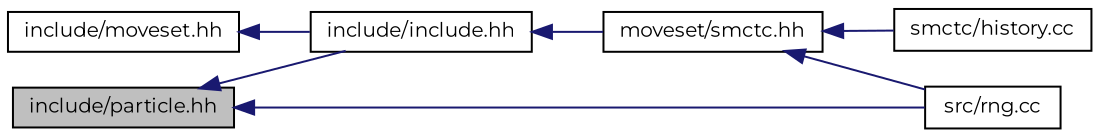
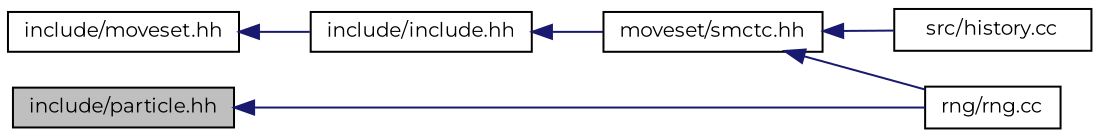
  digraph {
    fontname=Montserrat
    rankdir=LR
    node [color=black fillcolor=white fontname=Montserrat fontsize=10 shape=record style=filled]
    edge [color=midnightblue dir=back fontname=Montserrat fontsize=10 labelfontname=Helvetica labelfontsize=10 style=solid]
    n1 [fillcolor=grey75 fontcolor=black height=0.2 label="include/particle.hh" width=0.4]
    n2 [height=0.2 label="include/include.hh" width=0.4]
-   n3 [height=0.2 label="src/rng.cc" width=0.4]
+   n3 [height=0.2 label="rng/rng.cc" width=0.4]
    n4 [height=0.2 label="include/moveset.hh" width=0.4]
    n5 [height=0.2 label="moveset/smctc.hh" width=0.4]
-   n6 [height=0.2 label="smctc/history.cc" width=0.4]
-   n1 -> n2
+   n6 [height=0.2 label="src/history.cc" width=0.4]
    n1 -> n3
    n2 -> n5
    n4 -> n2
    n5 -> n3
    n5 -> n6
  }
